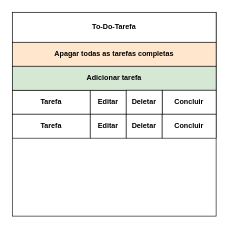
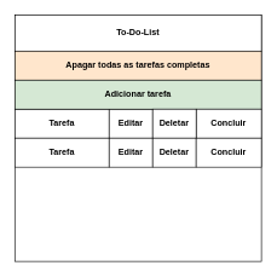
  <mxCell id="0" />
  <mxCell id="1" parent="0" />
  <mxCell id="2" value="" style="whiteSpace=wrap;html=1;aspect=fixed;" vertex="1" parent="1"><mxGeometry x="20" y="20" width="340" height="340" as="geometry" /></mxCell>
- <mxCell id="3" value="&lt;b&gt;To-Do-Tarefa&lt;/b&gt;" style="rounded=0;whiteSpace=wrap;html=1;" vertex="1" parent="1"><mxGeometry x="20" y="20" width="340" height="50" as="geometry" /></mxCell>
+ <mxCell id="3" value="&lt;b&gt;To-Do-List&lt;/b&gt;" style="rounded=0;whiteSpace=wrap;html=1;" vertex="1" parent="1"><mxGeometry x="20" y="20" width="340" height="50" as="geometry" /></mxCell>
  <mxCell id="4" value="&lt;b&gt;Tarefa&lt;/b&gt;" style="rounded=0;whiteSpace=wrap;html=1;" vertex="1" parent="1"><mxGeometry x="20" y="150" width="130" height="40" as="geometry" /></mxCell>
  <mxCell id="5" value="&lt;b&gt;Editar&lt;/b&gt;" style="rounded=0;whiteSpace=wrap;html=1;" vertex="1" parent="1"><mxGeometry x="150" y="150" width="60" height="40" as="geometry" /></mxCell>
  <mxCell id="6" value="&lt;b&gt;Apagar todas as tarefas completas&lt;/b&gt;" style="rounded=0;whiteSpace=wrap;html=1;fillColor=#ffe6cc;" vertex="1" parent="1"><mxGeometry x="20" y="70" width="340" height="40" as="geometry" /></mxCell>
  <mxCell id="7" value="&lt;b&gt;Adicionar tarefa&lt;/b&gt;" style="rounded=0;whiteSpace=wrap;html=1;fillColor=#d5e8d4;" vertex="1" parent="1"><mxGeometry x="20" y="110" width="340" height="40" as="geometry" /></mxCell>
  <mxCell id="8" value="&lt;b&gt;Concluir&lt;/b&gt;" style="rounded=0;whiteSpace=wrap;html=1;" vertex="1" parent="1"><mxGeometry x="270" y="150" width="90" height="40" as="geometry" /></mxCell>
  <mxCell id="9" value="&lt;b&gt;Deletar&lt;/b&gt;" style="rounded=0;whiteSpace=wrap;html=1;" vertex="1" parent="1"><mxGeometry x="210" y="150" width="60" height="40" as="geometry" /></mxCell>
  <mxCell id="10" value="&lt;b&gt;Tarefa&lt;/b&gt;" style="rounded=0;whiteSpace=wrap;html=1;" vertex="1" parent="1"><mxGeometry x="20" y="190" width="130" height="40" as="geometry" /></mxCell>
  <mxCell id="11" value="&lt;b&gt;Editar&lt;/b&gt;" style="rounded=0;whiteSpace=wrap;html=1;" vertex="1" parent="1"><mxGeometry x="150" y="190" width="60" height="40" as="geometry" /></mxCell>
  <mxCell id="12" value="&lt;b&gt;Deletar&lt;/b&gt;" style="rounded=0;whiteSpace=wrap;html=1;" vertex="1" parent="1"><mxGeometry x="210" y="190" width="60" height="40" as="geometry" /></mxCell>
  <mxCell id="13" value="&lt;b&gt;Concluir&lt;/b&gt;" style="rounded=0;whiteSpace=wrap;html=1;" vertex="1" parent="1"><mxGeometry x="270" y="190" width="90" height="40" as="geometry" /></mxCell>
